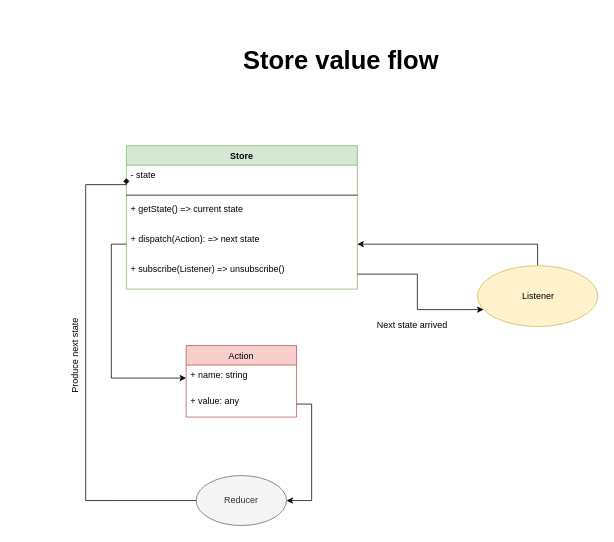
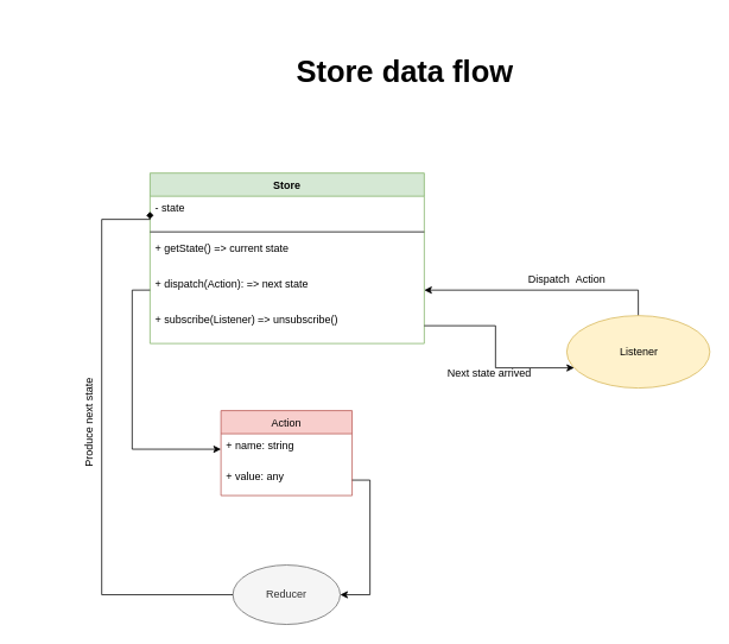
  <mxCell id="0" />
  <mxCell id="1" parent="0" />
  <mxCell id="2" value="" style="group" vertex="1" connectable="0" parent="1"><mxGeometry x="87" y="60" width="710" height="640" as="geometry" /></mxCell>
- <mxCell id="3" value="&lt;font style=&quot;font-size: 34px&quot;&gt;Store value flow&lt;/font&gt;" style="text;strokeColor=none;fillColor=none;html=1;fontSize=24;fontStyle=1;verticalAlign=middle;align=center;" vertex="1" parent="2"><mxGeometry x="93.77" y="-40" width="545.51" height="120" as="geometry" /></mxCell>
+ <mxCell id="3" value="&lt;font style=&quot;font-size: 34px&quot;&gt;Store data flow&lt;/font&gt;" style="text;strokeColor=none;fillColor=none;html=1;fontSize=24;fontStyle=1;verticalAlign=middle;align=center;" vertex="1" parent="2"><mxGeometry x="93.77" y="-40" width="545.51" height="120" as="geometry" /></mxCell>
  <mxCell id="4" value="Action" style="swimlane;fontStyle=0;childLayout=stackLayout;horizontal=1;startSize=26;fillColor=#f8cecc;horizontalStack=0;resizeParent=1;resizeParentMax=0;resizeLast=0;collapsible=1;marginBottom=0;strokeColor=#b85450;" vertex="1" parent="2"><mxGeometry x="160.755" y="400" width="147.358" height="95.333" as="geometry" /></mxCell>
  <mxCell id="5" value="+ name: string" style="text;strokeColor=none;fillColor=none;align=left;verticalAlign=top;spacingLeft=4;spacingRight=4;overflow=hidden;rotatable=0;points=[[0,0.5],[1,0.5]];portConstraint=eastwest;" vertex="1" parent="4"><mxGeometry y="26" width="147.358" height="34.667" as="geometry" /></mxCell>
  <mxCell id="6" value="+ value: any" style="text;strokeColor=none;fillColor=none;align=left;verticalAlign=top;spacingLeft=4;spacingRight=4;overflow=hidden;rotatable=0;points=[[0,0.5],[1,0.5]];portConstraint=eastwest;" vertex="1" parent="4"><mxGeometry y="60.667" width="147.358" height="34.667" as="geometry" /></mxCell>
  <mxCell id="7" value="Reducer" style="ellipse;html=1;fillColor=#f5f5f5;strokeColor=#666666;fontColor=#333333;" vertex="1" parent="2"><mxGeometry x="174.151" y="573.333" width="120.566" height="66.667" as="geometry" /></mxCell>
  <mxCell id="8" value="Store" style="swimlane;fontStyle=1;align=center;verticalAlign=top;childLayout=stackLayout;horizontal=1;startSize=26;horizontalStack=0;resizeParent=1;resizeParentMax=0;resizeLast=0;collapsible=1;marginBottom=0;fillColor=#d5e8d4;strokeColor=#82b366;" vertex="1" parent="2"><mxGeometry x="81.047" y="133.333" width="308.113" height="191.333" as="geometry" /></mxCell>
  <mxCell id="9" value="- state" style="text;strokeColor=none;fillColor=none;align=left;verticalAlign=top;spacingLeft=4;spacingRight=4;overflow=hidden;rotatable=0;points=[[0,0.5],[1,0.5]];portConstraint=eastwest;" vertex="1" parent="8"><mxGeometry y="26" width="308.113" height="34.667" as="geometry" /></mxCell>
  <mxCell id="10" value="" style="line;strokeWidth=1;fillColor=none;align=left;verticalAlign=middle;spacingTop=-1;spacingLeft=3;spacingRight=3;rotatable=0;labelPosition=right;points=[];portConstraint=eastwest;" vertex="1" parent="8"><mxGeometry y="60.667" width="308.113" height="10.667" as="geometry" /></mxCell>
  <mxCell id="11" value="+ getState() =&gt; current state" style="text;strokeColor=none;fillColor=none;align=left;verticalAlign=top;spacingLeft=4;spacingRight=4;overflow=hidden;rotatable=0;points=[[0,0.5],[1,0.5]];portConstraint=eastwest;" vertex="1" parent="8"><mxGeometry y="71.333" width="308.113" height="40" as="geometry" /></mxCell>
  <mxCell id="12" value="+ dispatch(Action): =&gt; next state" style="text;strokeColor=none;fillColor=none;align=left;verticalAlign=top;spacingLeft=4;spacingRight=4;overflow=hidden;rotatable=0;points=[[0,0.5],[1,0.5]];portConstraint=eastwest;" vertex="1" parent="8"><mxGeometry y="111.333" width="308.113" height="40" as="geometry" /></mxCell>
  <mxCell id="13" value="+ subscribe(Listener) =&gt; unsubscribe()" style="text;strokeColor=none;fillColor=none;align=left;verticalAlign=top;spacingLeft=4;spacingRight=4;overflow=hidden;rotatable=0;points=[[0,0.5],[1,0.5]];portConstraint=eastwest;" vertex="1" parent="8"><mxGeometry y="151.333" width="308.113" height="40" as="geometry" /></mxCell>
  <mxCell id="14" style="edgeStyle=orthogonalEdgeStyle;rounded=0;orthogonalLoop=1;jettySize=auto;html=1;exitX=0.5;exitY=0;exitDx=0;exitDy=0;" edge="1" parent="2" source="15" target="12"><mxGeometry relative="1" as="geometry" /></mxCell>
  <mxCell id="15" value="Listener" style="ellipse;html=1;fillColor=#fff2cc;strokeColor=#d6b656;" vertex="1" parent="2"><mxGeometry x="549.245" y="293.333" width="160.755" height="81.333" as="geometry" /></mxCell>
  <mxCell id="16" style="edgeStyle=orthogonalEdgeStyle;rounded=0;orthogonalLoop=1;jettySize=auto;html=1;exitX=1;exitY=0.5;exitDx=0;exitDy=0;entryX=0;entryY=0.75;entryDx=0;entryDy=0;" edge="1" parent="2" source="13" target="15"><mxGeometry relative="1" as="geometry"><mxPoint x="482.264" y="320" as="targetPoint" /></mxGeometry></mxCell>
  <mxCell id="17" style="edgeStyle=orthogonalEdgeStyle;rounded=0;orthogonalLoop=1;jettySize=auto;html=1;exitX=0;exitY=0.5;exitDx=0;exitDy=0;entryX=0;entryY=0.5;entryDx=0;entryDy=0;endArrow=diamond;" edge="1" parent="2" source="7" target="9"><mxGeometry relative="1" as="geometry"><Array as="points"><mxPoint x="26.792" y="606.667" /><mxPoint x="26.792" y="185.333" /></Array></mxGeometry></mxCell>
  <mxCell id="18" style="edgeStyle=orthogonalEdgeStyle;rounded=0;orthogonalLoop=1;jettySize=auto;html=1;exitX=1;exitY=0.5;exitDx=0;exitDy=0;entryX=1;entryY=0.5;entryDx=0;entryDy=0;" edge="1" parent="2" source="6" target="7"><mxGeometry relative="1" as="geometry" /></mxCell>
  <mxCell id="19" style="edgeStyle=orthogonalEdgeStyle;rounded=0;orthogonalLoop=1;jettySize=auto;html=1;exitX=0;exitY=0.5;exitDx=0;exitDy=0;entryX=0;entryY=0.5;entryDx=0;entryDy=0;" edge="1" parent="2" source="12" target="5"><mxGeometry relative="1" as="geometry" /></mxCell>
- <mxCell id="21" value="Next state arrived" style="text;html=1;strokeColor=none;fillColor=none;align=center;verticalAlign=middle;whiteSpace=wrap;rounded=0;" vertex="1" parent="2"><mxGeometry x="389.16" y="360" width="147.358" height="26.667" as="geometry" /></mxCell>
+ <mxCell id="20" value="Dispatch &amp;nbsp;Action" style="text;html=1;strokeColor=none;fillColor=none;align=center;verticalAlign=middle;whiteSpace=wrap;rounded=0;" vertex="1" parent="2"><mxGeometry x="468.868" y="240" width="160.755" height="26.667" as="geometry" /></mxCell>
+ <mxCell id="21" value="Next state arrived" style="text;html=1;strokeColor=none;fillColor=none;align=center;verticalAlign=middle;whiteSpace=wrap;rounded=0;" vertex="1" parent="2"><mxGeometry x="389.16" y="345" width="147.358" height="26.667" as="geometry" /></mxCell>
  <mxCell id="22" value="Produce next state" style="text;html=1;strokeColor=none;fillColor=none;align=center;verticalAlign=middle;whiteSpace=wrap;rounded=0;rotation=-90;" vertex="1" parent="2"><mxGeometry x="-66.981" y="400" width="160.755" height="26.667" as="geometry" /></mxCell>
